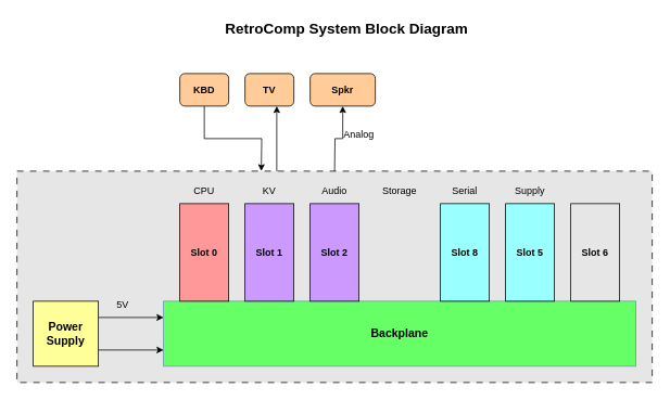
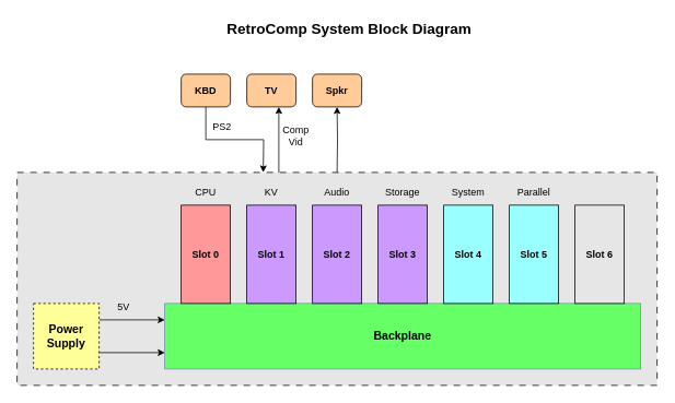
  <mxCell id="0" />
  <mxCell id="1" parent="0" />
  <mxCell id="2" value="" style="rounded=0;whiteSpace=wrap;html=1;dashed=1;dashPattern=8 8;fillColor=#E6E6E6;" vertex="1" parent="1"><mxGeometry x="20" y="210" width="780" height="260" as="geometry" /></mxCell>
  <mxCell id="3" value="&lt;b&gt;&lt;font style=&quot;font-size: 14px;&quot;&gt;Backplane&lt;/font&gt;&lt;/b&gt;" style="rounded=0;whiteSpace=wrap;html=1;fillColor=#66FF66;strokeColor=#6c8ebf;" parent="1" vertex="1"><mxGeometry x="200" y="370" width="580" height="80" as="geometry" /></mxCell>
  <mxCell id="4" style="edgeStyle=orthogonalEdgeStyle;rounded=0;orthogonalLoop=1;jettySize=auto;html=1;exitX=0.5;exitY=1;exitDx=0;exitDy=0;" edge="1" parent="1" source="5"><mxGeometry relative="1" as="geometry"><mxPoint x="320" y="210" as="targetPoint" /></mxGeometry></mxCell>
  <mxCell id="5" value="&lt;b&gt;KBD&lt;/b&gt;" style="rounded=1;whiteSpace=wrap;html=1;fillColor=#FFCC99;" parent="1" vertex="1"><mxGeometry x="220" y="90" width="60" height="40" as="geometry" /></mxCell>
  <mxCell id="6" value="&lt;b&gt;Slot 0&lt;/b&gt;" style="rounded=0;whiteSpace=wrap;html=1;fillColor=#FF9999;" parent="1" vertex="1"><mxGeometry x="220" y="250" width="60" height="120" as="geometry" /></mxCell>
  <mxCell id="7" style="edgeStyle=orthogonalEdgeStyle;rounded=0;orthogonalLoop=1;jettySize=auto;html=1;exitX=1;exitY=0.25;exitDx=0;exitDy=0;entryX=0;entryY=0.25;entryDx=0;entryDy=0;" edge="1" parent="1" source="9" target="3"><mxGeometry relative="1" as="geometry" /></mxCell>
  <mxCell id="8" style="edgeStyle=orthogonalEdgeStyle;rounded=0;orthogonalLoop=1;jettySize=auto;html=1;exitX=1;exitY=0.75;exitDx=0;exitDy=0;entryX=0;entryY=0.75;entryDx=0;entryDy=0;" edge="1" parent="1" source="9" target="3"><mxGeometry relative="1" as="geometry" /></mxCell>
- <mxCell id="9" value="&lt;b&gt;&lt;font style=&quot;font-size: 14px;&quot;&gt;Power&lt;/font&gt;&lt;/b&gt;&lt;div&gt;&lt;b&gt;&lt;font style=&quot;font-size: 14px;&quot;&gt;Supply&lt;/font&gt;&lt;/b&gt;&lt;/div&gt;" style="rounded=0;whiteSpace=wrap;html=1;fillColor=#FFFF99;" parent="1" vertex="1"><mxGeometry x="40" y="370" width="80" height="80" as="geometry" /></mxCell>
+ <mxCell id="9" value="&lt;b&gt;&lt;font style=&quot;font-size: 14px;&quot;&gt;Power&lt;/font&gt;&lt;/b&gt;&lt;div&gt;&lt;b&gt;&lt;font style=&quot;font-size: 14px;&quot;&gt;Supply&lt;/font&gt;&lt;/b&gt;&lt;/div&gt;" style="rounded=0;whiteSpace=wrap;html=1;fillColor=#FFFF99;dashed=1;" parent="1" vertex="1"><mxGeometry x="40" y="370" width="80" height="80" as="geometry" /></mxCell>
  <mxCell id="10" value="&lt;b&gt;Slot 1&lt;/b&gt;" style="rounded=0;whiteSpace=wrap;html=1;fillColor=#CC99FF;" vertex="1" parent="1"><mxGeometry x="300" y="250" width="60" height="120" as="geometry" /></mxCell>
  <mxCell id="11" value="&lt;b&gt;Slot 2&lt;/b&gt;" style="rounded=0;whiteSpace=wrap;html=1;fillColor=#CC99FF;" vertex="1" parent="1"><mxGeometry x="380" y="250" width="60" height="120" as="geometry" /></mxCell>
- <mxCell id="13" value="&lt;b&gt;Slot 8&lt;/b&gt;" style="rounded=0;whiteSpace=wrap;html=1;fillColor=#99FFFF;" vertex="1" parent="1"><mxGeometry x="540" y="250" width="60" height="120" as="geometry" /></mxCell>
+ <mxCell id="12" value="&lt;b&gt;Slot 3&lt;/b&gt;" style="rounded=0;whiteSpace=wrap;html=1;fillColor=#CC99FF;" vertex="1" parent="1"><mxGeometry x="460" y="250" width="60" height="120" as="geometry" /></mxCell>
+ <mxCell id="13" value="&lt;b&gt;Slot 4&lt;/b&gt;" style="rounded=0;whiteSpace=wrap;html=1;fillColor=#99FFFF;" vertex="1" parent="1"><mxGeometry x="540" y="250" width="60" height="120" as="geometry" /></mxCell>
  <mxCell id="14" value="&lt;b&gt;Slot 5&lt;/b&gt;" style="rounded=0;whiteSpace=wrap;html=1;fillColor=#99FFFF;" vertex="1" parent="1"><mxGeometry x="620" y="250" width="60" height="120" as="geometry" /></mxCell>
  <mxCell id="15" value="&lt;b&gt;Slot 6&lt;/b&gt;" style="rounded=0;whiteSpace=wrap;html=1;fillColor=#e6e6e6;" vertex="1" parent="1"><mxGeometry x="700" y="250" width="60" height="120" as="geometry" /></mxCell>
  <mxCell id="16" value="CPU" style="text;html=1;align=center;verticalAlign=middle;whiteSpace=wrap;rounded=0;" vertex="1" parent="1"><mxGeometry x="220" y="220" width="60" height="30" as="geometry" /></mxCell>
  <mxCell id="17" value="KV" style="text;html=1;align=center;verticalAlign=middle;whiteSpace=wrap;rounded=0;" vertex="1" parent="1"><mxGeometry x="300" y="220" width="60" height="30" as="geometry" /></mxCell>
  <mxCell id="18" value="Audio" style="text;html=1;align=center;verticalAlign=middle;whiteSpace=wrap;rounded=0;" vertex="1" parent="1"><mxGeometry x="380" y="220" width="60" height="30" as="geometry" /></mxCell>
  <mxCell id="19" value="Storage" style="text;html=1;align=center;verticalAlign=middle;whiteSpace=wrap;rounded=0;" vertex="1" parent="1"><mxGeometry x="460" y="220" width="60" height="30" as="geometry" /></mxCell>
- <mxCell id="20" value="Serial" style="text;html=1;align=center;verticalAlign=middle;whiteSpace=wrap;rounded=0;" vertex="1" parent="1"><mxGeometry x="540" y="220" width="60" height="30" as="geometry" /></mxCell>
- <mxCell id="21" value="Supply" style="text;html=1;align=center;verticalAlign=middle;whiteSpace=wrap;rounded=0;" vertex="1" parent="1"><mxGeometry x="620" y="220" width="60" height="30" as="geometry" /></mxCell>
+ <mxCell id="20" value="System" style="text;html=1;align=center;verticalAlign=middle;whiteSpace=wrap;rounded=0;" vertex="1" parent="1"><mxGeometry x="540" y="220" width="60" height="30" as="geometry" /></mxCell>
+ <mxCell id="21" value="Parallel" style="text;html=1;align=center;verticalAlign=middle;whiteSpace=wrap;rounded=0;" vertex="1" parent="1"><mxGeometry x="620" y="220" width="60" height="30" as="geometry" /></mxCell>
  <mxCell id="22" style="edgeStyle=orthogonalEdgeStyle;rounded=0;orthogonalLoop=1;jettySize=auto;html=1;exitX=0.75;exitY=1;exitDx=0;exitDy=0;entryX=0.75;entryY=1;entryDx=0;entryDy=0;" edge="1" parent="1"><mxGeometry relative="1" as="geometry"><mxPoint x="339" y="130" as="targetPoint" /><mxPoint x="339" y="210" as="sourcePoint" /><Array as="points"><mxPoint x="339" y="170" /><mxPoint x="339" y="170" /></Array></mxGeometry></mxCell>
  <mxCell id="23" value="&lt;b&gt;TV&lt;/b&gt;" style="rounded=1;whiteSpace=wrap;html=1;fillColor=#FFCC99;" vertex="1" parent="1"><mxGeometry x="300" y="90" width="60" height="40" as="geometry" /></mxCell>
  <mxCell id="24" style="edgeStyle=orthogonalEdgeStyle;rounded=0;orthogonalLoop=1;jettySize=auto;html=1;exitX=0.5;exitY=1;exitDx=0;exitDy=0;entryX=0.5;entryY=1;entryDx=0;entryDy=0;" edge="1" parent="1" target="25"><mxGeometry relative="1" as="geometry"><mxPoint x="410" y="210" as="sourcePoint" /></mxGeometry></mxCell>
- <mxCell id="25" value="&lt;b&gt;Spkr&lt;/b&gt;" style="rounded=1;whiteSpace=wrap;html=1;fillColor=#FFCC99;" vertex="1" parent="1"><mxGeometry x="380" y="90" width="80" height="40" as="geometry" /></mxCell>
- <mxCell id="28" value="Analog" style="text;html=1;align=center;verticalAlign=middle;whiteSpace=wrap;rounded=0;" vertex="1" parent="1"><mxGeometry x="410" y="150" width="60" height="30" as="geometry" /></mxCell>
+ <mxCell id="25" value="&lt;b&gt;Spkr&lt;/b&gt;" style="rounded=1;whiteSpace=wrap;html=1;fillColor=#FFCC99;" vertex="1" parent="1"><mxGeometry x="380" y="90" width="60" height="40" as="geometry" /></mxCell>
+ <mxCell id="26" value="PS2" style="text;html=1;align=center;verticalAlign=middle;whiteSpace=wrap;rounded=0;" vertex="1" parent="1"><mxGeometry x="240" y="140" width="60" height="30" as="geometry" /></mxCell>
+ <mxCell id="27" value="Comp&lt;div&gt;Vid&lt;/div&gt;" style="text;html=1;align=center;verticalAlign=middle;whiteSpace=wrap;rounded=0;" vertex="1" parent="1"><mxGeometry x="330" y="150" width="60" height="30" as="geometry" /></mxCell>
  <mxCell id="29" value="5V" style="text;html=1;align=center;verticalAlign=middle;whiteSpace=wrap;rounded=0;" vertex="1" parent="1"><mxGeometry x="120" y="360" width="60" height="30" as="geometry" /></mxCell>
  <mxCell id="30" value="&lt;b&gt;&lt;font style=&quot;font-size: 18px;&quot;&gt;RetroComp System Block Diagram&lt;/font&gt;&lt;/b&gt;" style="text;html=1;align=center;verticalAlign=middle;whiteSpace=wrap;rounded=0;" vertex="1" parent="1"><mxGeometry x="250" y="20" width="350" height="30" as="geometry" /></mxCell>
